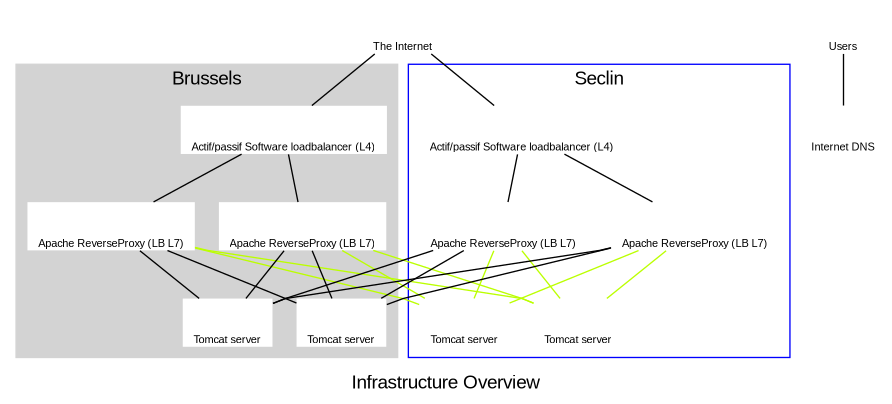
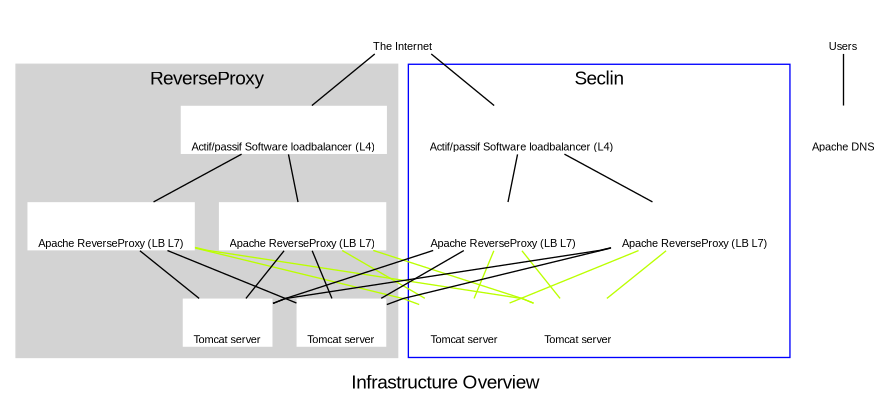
  graph {
    fontname=arial
    label="Infrastructure Overview"
    splines=compound
    node [color="#ffffff" fontname=arial fontsize=8 labelloc=b shape=none style=filled]
    n1 [label="Actif/passif Software loadbalancer (L4)"]
    n2 [label="Apache ReverseProxy (LB L7)"]
    n3 [label="Apache ReverseProxy (LB L7)"]
    n4 [label="Tomcat server"]
    n5 [label="Tomcat server"]
    n6 [label="Actif/passif Software loadbalancer (L4)"]
    n7 [label="Apache ReverseProxy (LB L7)"]
    n8 [label="Apache ReverseProxy (LB L7)"]
    n9 [label="Tomcat server"]
    n10 [label="Tomcat server"]
    n11 [label=Users]
-   n12 [label="Internet DNS"]
+   n12 [label="Apache DNS"]
    n13 [label="The Internet"]
    subgraph cluster_1 {
      color=lightgrey
-     label=Brussels
+     label=ReverseProxy
      style=filled
      n1
      n2
      n3
      n4
      n5
    }
    subgraph cluster_2 {
      color=blue
      label=Seclin
      n6
      n7
      n8
      n9
      n10
    }
    n1 -- n2
    n1 -- n3
    n2 -- n4
    n2 -- n5
    n2 -- n9 [color="#bbff00"]
    n2 -- n10 [color="#bbff00"]
    n3 -- n4
    n3 -- n5
    n3 -- n9 [color="#bbff00"]
    n3 -- n10 [color="#bbff00"]
    n6 -- n7
    n6 -- n8
    n7 -- n4
    n7 -- n5
    n7 -- n9 [color="#bbff00"]
    n7 -- n10 [color="#bbff00"]
    n8 -- n4
    n8 -- n5
    n8 -- n9 [color="#bbff00"]
    n8 -- n10 [color="#bbff00"]
    n11 -- n12
    n13 -- n1
    n13 -- n6
  }
